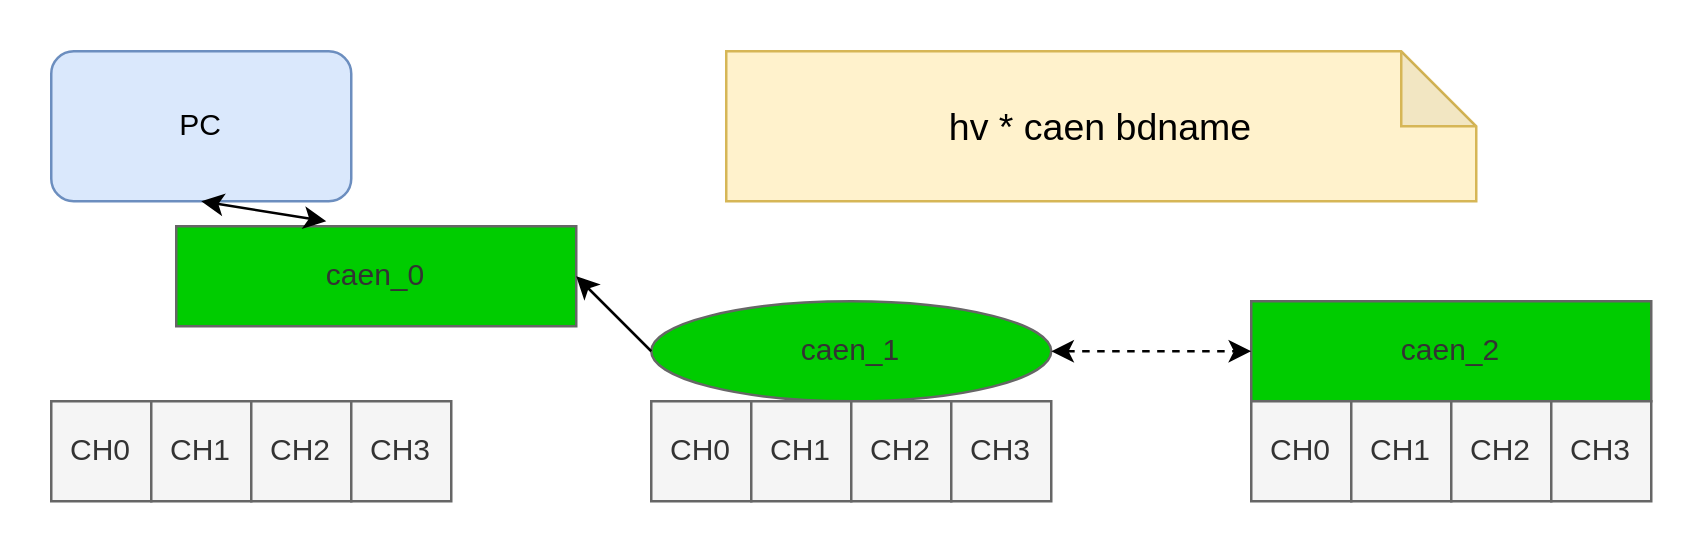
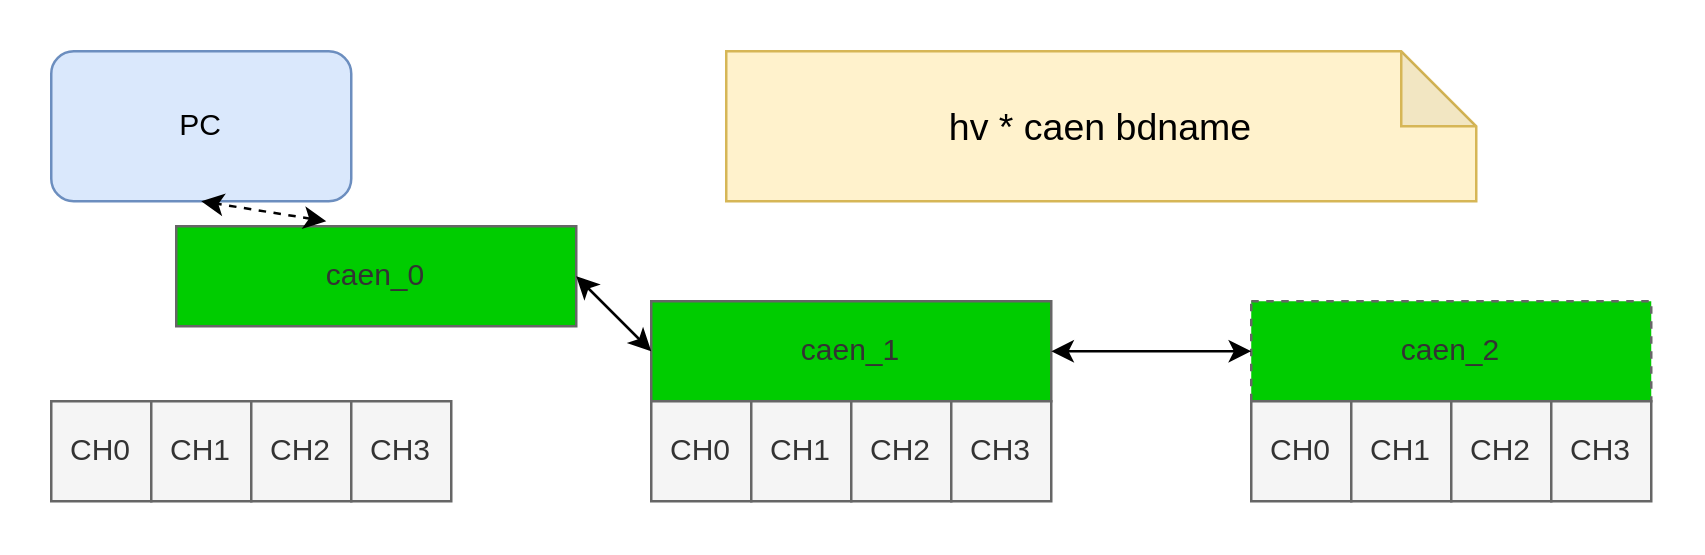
  <mxCell id="0" />
  <mxCell id="1" parent="0" />
  <mxCell id="2" value="PC" style="whiteSpace=wrap;html=1;fillColor=#dae8fc;strokeColor=#6c8ebf;rounded=1;" vertex="1" parent="1"><mxGeometry x="20" y="20" width="120" height="60" as="geometry" /></mxCell>
  <mxCell id="3" value="caen_0" style="rounded=0;whiteSpace=wrap;html=1;strokeColor=#666666;fontColor=#333333;fillColor=#00CC00;" vertex="1" parent="1"><mxGeometry x="70" y="90" width="160" height="40" as="geometry" /></mxCell>
  <mxCell id="4" value="CH0" style="rounded=0;whiteSpace=wrap;html=1;fillColor=#f5f5f5;strokeColor=#666666;fontColor=#333333;" vertex="1" parent="1"><mxGeometry x="20" y="160" width="40" height="40" as="geometry" /></mxCell>
  <mxCell id="5" value="CH1" style="rounded=0;whiteSpace=wrap;html=1;fillColor=#f5f5f5;strokeColor=#666666;fontColor=#333333;" vertex="1" parent="1"><mxGeometry x="60" y="160" width="40" height="40" as="geometry" /></mxCell>
  <mxCell id="6" value="CH2" style="rounded=0;whiteSpace=wrap;html=1;strokeColor=#666666;fillColor=#f5f5f5;fontColor=#333333;" vertex="1" parent="1"><mxGeometry x="100" y="160" width="40" height="40" as="geometry" /></mxCell>
  <mxCell id="7" value="CH3" style="rounded=0;whiteSpace=wrap;html=1;fillColor=#f5f5f5;strokeColor=#666666;fontColor=#333333;" vertex="1" parent="1"><mxGeometry x="140" y="160" width="40" height="40" as="geometry" /></mxCell>
- <mxCell id="8" value="caen_1" style="ellipse;whiteSpace=wrap;html=1;strokeColor=#666666;fontColor=#333333;fillColor=#00CC00;" vertex="1" parent="1"><mxGeometry x="260" y="120" width="160" height="40" as="geometry" /></mxCell>
+ <mxCell id="8" value="caen_1" style="rounded=0;whiteSpace=wrap;html=1;strokeColor=#666666;fontColor=#333333;fillColor=#00CC00;" vertex="1" parent="1"><mxGeometry x="260" y="120" width="160" height="40" as="geometry" /></mxCell>
  <mxCell id="9" value="CH0" style="rounded=0;whiteSpace=wrap;html=1;strokeColor=#666666;fontColor=#333333;fillColor=#f5f5f5;" vertex="1" parent="1"><mxGeometry x="260" y="160" width="40" height="40" as="geometry" /></mxCell>
  <mxCell id="10" value="CH1" style="rounded=0;whiteSpace=wrap;html=1;strokeColor=#666666;fontColor=#333333;fillColor=#f5f5f5;" vertex="1" parent="1"><mxGeometry x="300" y="160" width="40" height="40" as="geometry" /></mxCell>
  <mxCell id="11" value="CH2" style="rounded=0;whiteSpace=wrap;html=1;strokeColor=#666666;fontColor=#333333;fillColor=#f5f5f5;" vertex="1" parent="1"><mxGeometry x="340" y="160" width="40" height="40" as="geometry" /></mxCell>
  <mxCell id="12" value="CH3" style="rounded=0;whiteSpace=wrap;html=1;strokeColor=#666666;fontColor=#333333;fillColor=#f5f5f5;" vertex="1" parent="1"><mxGeometry x="380" y="160" width="40" height="40" as="geometry" /></mxCell>
- <mxCell id="13" value="caen_2" style="rounded=0;whiteSpace=wrap;html=1;strokeColor=#666666;fontColor=#333333;fillColor=#00CC00;" vertex="1" parent="1"><mxGeometry x="500" y="120" width="160" height="40" as="geometry" /></mxCell>
+ <mxCell id="13" value="caen_2" style="rounded=0;whiteSpace=wrap;html=1;strokeColor=#666666;fontColor=#333333;fillColor=#00CC00;dashed=1;" vertex="1" parent="1"><mxGeometry x="500" y="120" width="160" height="40" as="geometry" /></mxCell>
  <mxCell id="14" value="CH0" style="rounded=0;whiteSpace=wrap;html=1;fillColor=#f5f5f5;strokeColor=#666666;fontColor=#333333;" vertex="1" parent="1"><mxGeometry x="500" y="160" width="40" height="40" as="geometry" /></mxCell>
  <mxCell id="15" value="CH1" style="rounded=0;whiteSpace=wrap;html=1;fillColor=#f5f5f5;strokeColor=#666666;fontColor=#333333;" vertex="1" parent="1"><mxGeometry x="540" y="160" width="40" height="40" as="geometry" /></mxCell>
  <mxCell id="16" value="CH2" style="rounded=0;whiteSpace=wrap;html=1;strokeColor=#666666;fontColor=#333333;fillColor=#f5f5f5;" vertex="1" parent="1"><mxGeometry x="580" y="160" width="40" height="40" as="geometry" /></mxCell>
  <mxCell id="17" value="CH3" style="rounded=0;whiteSpace=wrap;html=1;fillColor=#f5f5f5;strokeColor=#666666;fontColor=#333333;" vertex="1" parent="1"><mxGeometry x="620" y="160" width="40" height="40" as="geometry" /></mxCell>
- <mxCell id="18" value="" style="endArrow=classic;startArrow=classic;html=1;entryX=0.5;entryY=1;entryDx=0;entryDy=0;exitX=0.375;exitY=-0.05;exitDx=0;exitDy=0;exitPerimeter=0;" edge="1" parent="1" source="3" target="2"><mxGeometry width="50" height="50" relative="1" as="geometry"><mxPoint x="300" y="400" as="sourcePoint" /><mxPoint x="350" y="350" as="targetPoint" /></mxGeometry></mxCell>
- <mxCell id="19" value="" style="endArrow=none;startArrow=classic;html=1;exitX=1;exitY=0.5;exitDx=0;exitDy=0;entryX=0;entryY=0.5;entryDx=0;entryDy=0;fillColor=#f5f5f5;" edge="1" parent="1" source="3" target="8"><mxGeometry width="50" height="50" relative="1" as="geometry"><mxPoint x="300" y="400" as="sourcePoint" /><mxPoint x="240" y="160" as="targetPoint" /></mxGeometry></mxCell>
- <mxCell id="20" value="" style="endArrow=classic;startArrow=classic;html=1;exitX=1;exitY=0.5;exitDx=0;exitDy=0;entryX=0;entryY=0.5;entryDx=0;entryDy=0;fillColor=#f5f5f5;dashed=1;" edge="1" parent="1" source="8" target="13"><mxGeometry width="50" height="50" relative="1" as="geometry"><mxPoint x="300" y="400" as="sourcePoint" /><mxPoint x="350" y="350" as="targetPoint" /></mxGeometry></mxCell>
+ <mxCell id="18" value="" style="endArrow=classic;startArrow=classic;html=1;entryX=0.5;entryY=1;entryDx=0;entryDy=0;exitX=0.375;exitY=-0.05;exitDx=0;exitDy=0;exitPerimeter=0;dashed=1;" edge="1" parent="1" source="3" target="2"><mxGeometry width="50" height="50" relative="1" as="geometry"><mxPoint x="300" y="400" as="sourcePoint" /><mxPoint x="350" y="350" as="targetPoint" /></mxGeometry></mxCell>
+ <mxCell id="19" value="" style="endArrow=classic;startArrow=classic;html=1;exitX=1;exitY=0.5;exitDx=0;exitDy=0;entryX=0;entryY=0.5;entryDx=0;entryDy=0;fillColor=#f5f5f5;" edge="1" parent="1" source="3" target="8"><mxGeometry width="50" height="50" relative="1" as="geometry"><mxPoint x="300" y="400" as="sourcePoint" /><mxPoint x="240" y="160" as="targetPoint" /></mxGeometry></mxCell>
+ <mxCell id="20" value="" style="endArrow=classic;startArrow=classic;html=1;exitX=1;exitY=0.5;exitDx=0;exitDy=0;entryX=0;entryY=0.5;entryDx=0;entryDy=0;fillColor=#f5f5f5;" edge="1" parent="1" source="8" target="13"><mxGeometry width="50" height="50" relative="1" as="geometry"><mxPoint x="300" y="400" as="sourcePoint" /><mxPoint x="350" y="350" as="targetPoint" /></mxGeometry></mxCell>
  <mxCell id="21" value="&lt;font style=&quot;font-size: 15px&quot;&gt;hv * caen bdname&lt;/font&gt;" style="shape=note;whiteSpace=wrap;html=1;backgroundOutline=1;darkOpacity=0.05;fillColor=#fff2cc;strokeColor=#d6b656;" vertex="1" parent="1"><mxGeometry x="290" y="20" width="300" height="60" as="geometry" /></mxCell>
